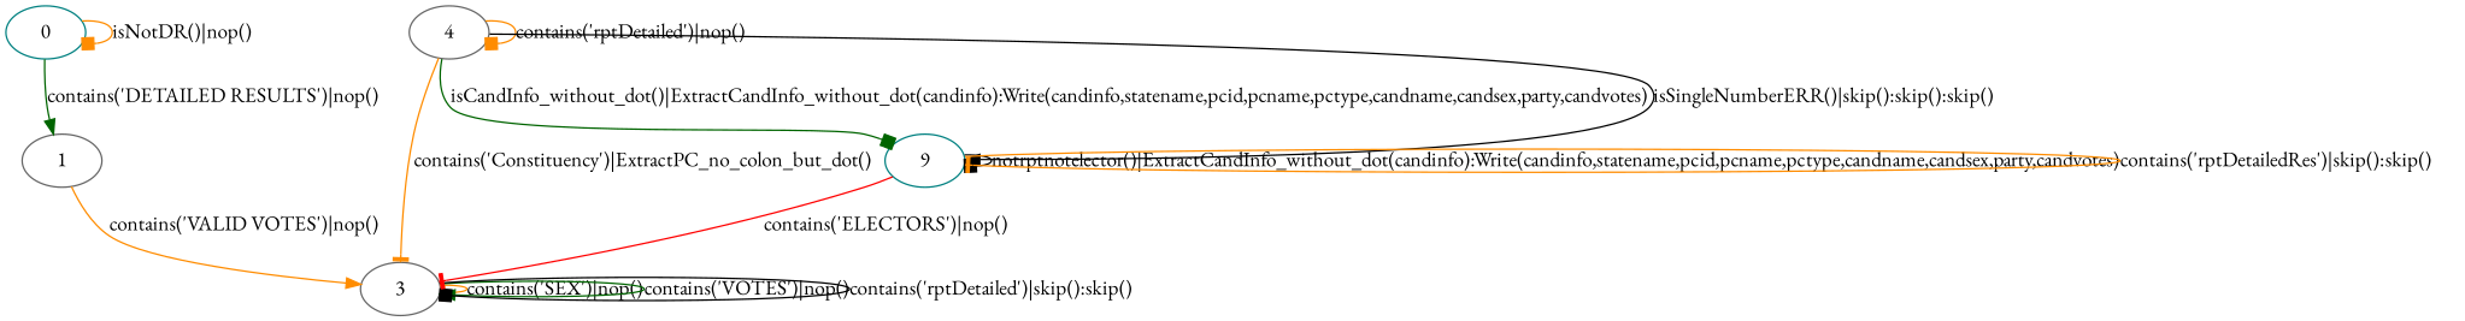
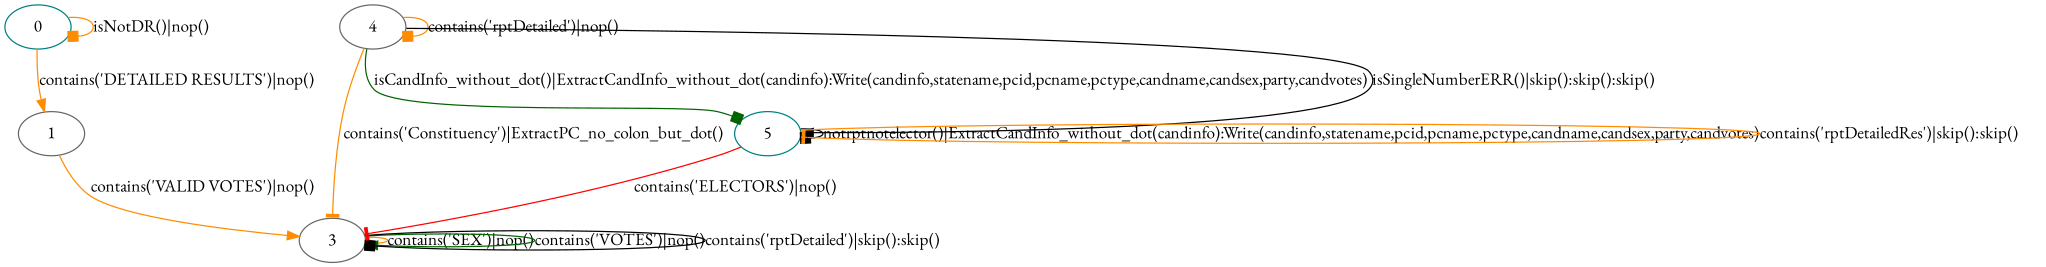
  digraph {
    files=candinfo
    fontname="EB Garamond"
    states="statename:pcname:pctype:pcid:candid:candname:candvotes:candsex:party"
    node [color=gray40 fixedsize=false fontname="EB Garamond" regular=false]
    edge [arrowhead=box color=darkorange constraint=true decorate=false fontname="EB Garamond" labelfloat=false]
    n1 [color=teal label=0]
    n2 [label=1]
    n3 [label=3]
    n4 [label=4]
-   n5 [color=teal label=9]
+   n5 [color=teal label=5]
    n1 -> n1 [label="isNotDR()|nop()"]
-   n1 -> n2 [arrowhead=normal color=darkgreen label="contains('DETAILED RESULTS')|nop()"]
+   n1 -> n2 [arrowhead=normal label="contains('DETAILED RESULTS')|nop()"]
    n2 -> n3 [arrowhead=normal label="contains('VALID VOTES')|nop()"]
    n3 -> n3 [arrowhead=tee label="contains('SEX')|nop()"]
    n3 -> n3 [arrowhead=normal color=darkgreen label="contains('VOTES')|nop()"]
    n3 -> n3 [color=black label="contains('rptDetailed')|skip():skip()"]
    n4 -> n3 [arrowhead=tee label="contains('Constituency')|ExtractPC_no_colon_but_dot()"]
    n4 -> n4 [label="contains('rptDetailed')|nop()"]
    n4 -> n5 [color=darkgreen label="isCandInfo_without_dot()|ExtractCandInfo_without_dot(candinfo):Write(candinfo,statename,pcid,pcname,pctype,candname,candsex,party,candvotes)"]
    n4 -> n5 [arrowhead=normal color=black label="isSingleNumberERR()|skip():skip():skip()"]
    n5 -> n3 [arrowhead=tee color=red label="contains('ELECTORS')|nop()"]
    n5 -> n5 [color=black label="notrptnotelector()|ExtractCandInfo_without_dot(candinfo):Write(candinfo,statename,pcid,pcname,pctype,candname,candsex,party,candvotes)"]
    n5 -> n5 [arrowhead=tee label="contains('rptDetailedRes')|skip():skip()"]
  }
